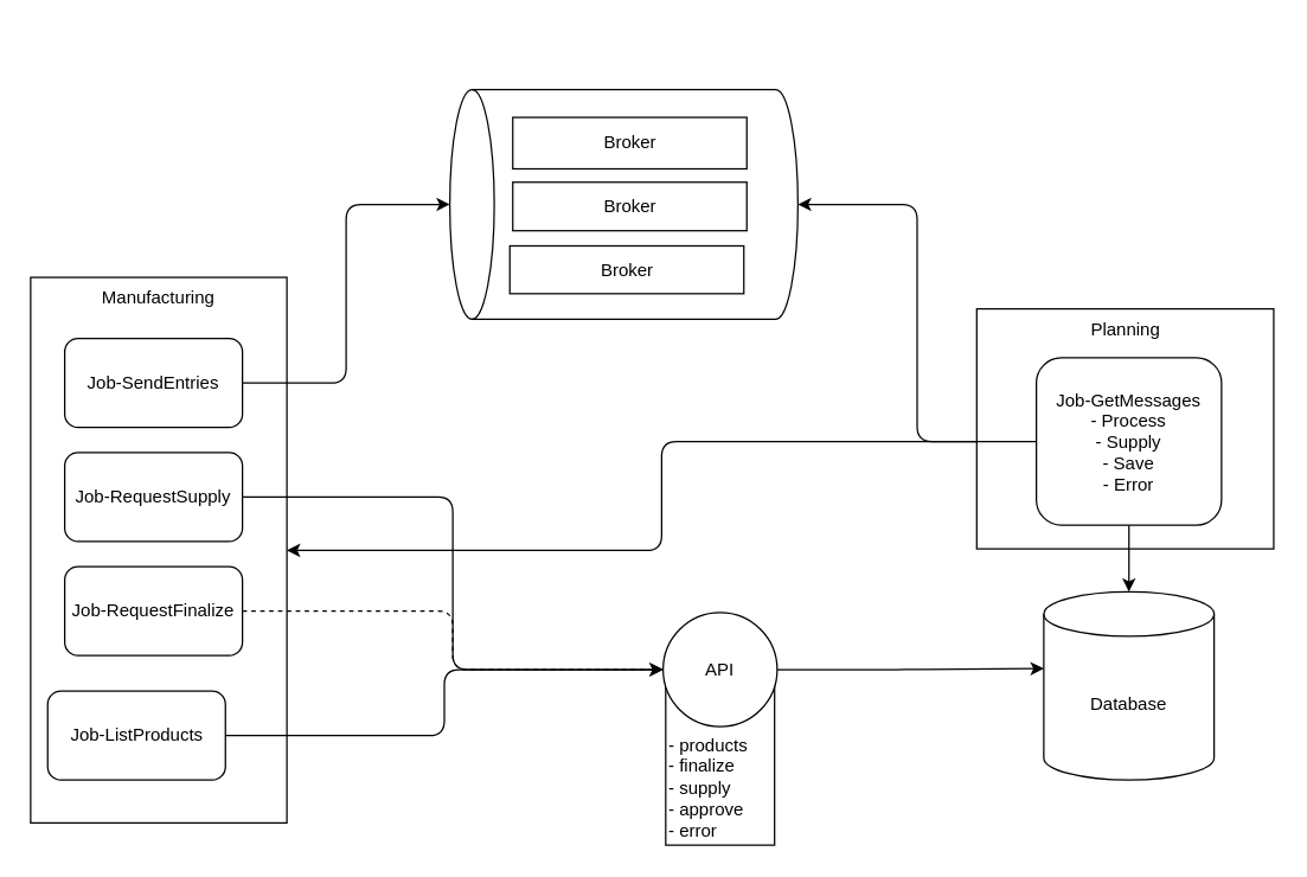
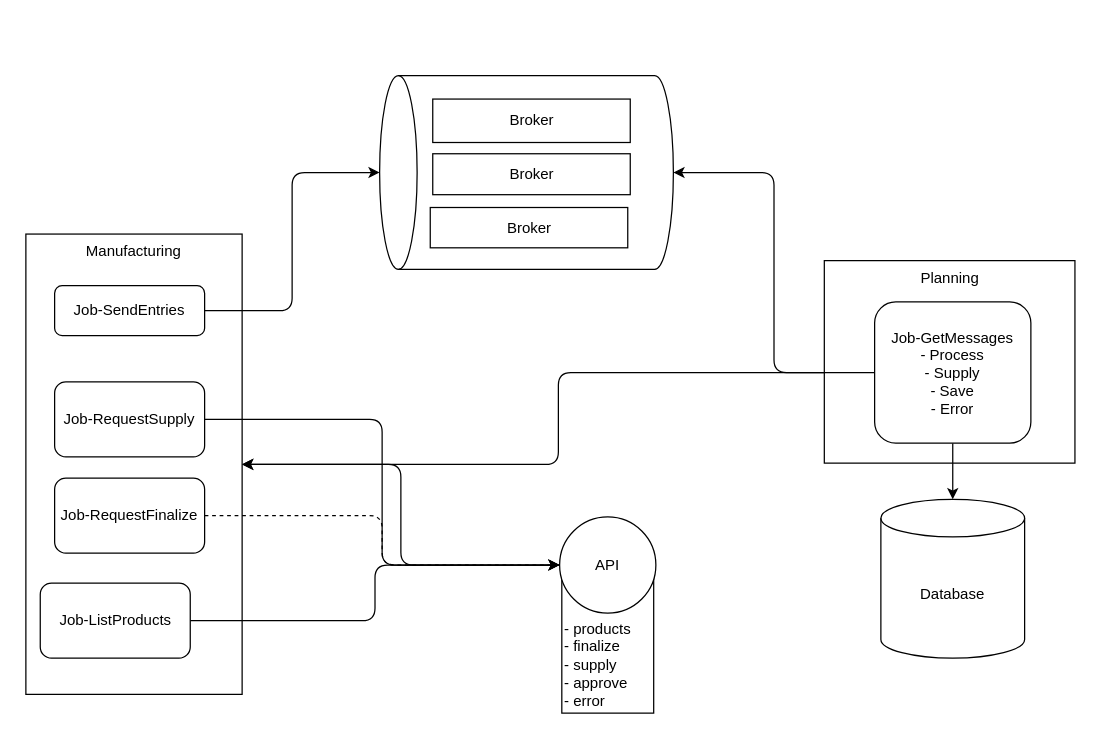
  <mxCell id="0" />
  <mxCell id="1" parent="0" />
  <mxCell id="2" value="- products&lt;br&gt;- finalize&lt;br&gt;- supply&lt;br&gt;- approve&lt;br&gt;- error" style="rounded=0;whiteSpace=wrap;html=1;align=left;verticalAlign=bottom;" vertex="1" parent="1"><mxGeometry x="448.75" y="457" width="73.5" height="113" as="geometry" /></mxCell>
  <mxCell id="3" style="edgeStyle=orthogonalEdgeStyle;html=1;entryX=0.5;entryY=1;entryDx=0;entryDy=0;entryPerimeter=0;" edge="1" parent="1" source="19" target="6"><mxGeometry relative="1" as="geometry" /></mxCell>
  <mxCell id="4" value="Planning" style="rounded=0;whiteSpace=wrap;html=1;horizontal=1;verticalAlign=top;" parent="1" vertex="1"><mxGeometry x="658.75" y="208" width="200.5" height="162" as="geometry" /></mxCell>
  <mxCell id="5" value="Manufacturing" style="rounded=0;whiteSpace=wrap;html=1;horizontal=1;verticalAlign=top;" parent="1" vertex="1"><mxGeometry x="20" y="186.75" width="173" height="368.25" as="geometry" /></mxCell>
  <mxCell id="6" value="" style="shape=cylinder3;whiteSpace=wrap;html=1;boundedLbl=1;backgroundOutline=1;size=15;rotation=-90;" parent="1" vertex="1"><mxGeometry x="343" y="20" width="155" height="235" as="geometry" /></mxCell>
  <mxCell id="7" value="Database" style="shape=cylinder3;whiteSpace=wrap;html=1;boundedLbl=1;backgroundOutline=1;size=15;" parent="1" vertex="1"><mxGeometry x="704" y="399" width="115" height="127" as="geometry" /></mxCell>
  <mxCell id="8" value="Broker" style="rounded=0;whiteSpace=wrap;html=1;" parent="1" vertex="1"><mxGeometry x="345.5" y="78.75" width="158" height="34.75" as="geometry" /></mxCell>
  <mxCell id="9" value="Broker" style="rounded=0;whiteSpace=wrap;html=1;" parent="1" vertex="1"><mxGeometry x="345.5" y="122.5" width="158" height="32.75" as="geometry" /></mxCell>
  <mxCell id="10" value="Broker" style="rounded=0;whiteSpace=wrap;html=1;" parent="1" vertex="1"><mxGeometry x="343.5" y="165.5" width="158" height="32.25" as="geometry" /></mxCell>
  <mxCell id="11" style="edgeStyle=orthogonalEdgeStyle;html=1;entryX=0.5;entryY=0;entryDx=0;entryDy=0;entryPerimeter=0;" parent="1" source="12" target="6" edge="1"><mxGeometry relative="1" as="geometry"><mxPoint x="287" y="233" as="targetPoint" /></mxGeometry></mxCell>
- <mxCell id="12" value="Job-SendEntries" style="rounded=1;whiteSpace=wrap;html=1;" parent="1" vertex="1"><mxGeometry x="43" y="228" width="120" height="60" as="geometry" /></mxCell>
+ <mxCell id="12" value="Job-SendEntries" style="rounded=1;whiteSpace=wrap;html=1;" parent="1" vertex="1"><mxGeometry x="43" y="228" width="120" height="40" as="geometry" /></mxCell>
  <mxCell id="13" style="edgeStyle=orthogonalEdgeStyle;html=1;entryX=0;entryY=0.5;entryDx=0;entryDy=0;" parent="1" source="14" target="21" edge="1"><mxGeometry relative="1" as="geometry" /></mxCell>
  <mxCell id="14" value="Job-RequestSupply" style="rounded=1;whiteSpace=wrap;html=1;" parent="1" vertex="1"><mxGeometry x="43" y="305" width="120" height="60" as="geometry" /></mxCell>
  <mxCell id="15" style="edgeStyle=orthogonalEdgeStyle;html=1;entryX=0;entryY=0.5;entryDx=0;entryDy=0;dashed=1;" parent="1" source="16" target="21" edge="1"><mxGeometry relative="1" as="geometry" /></mxCell>
  <mxCell id="16" value="Job-RequestFinalize" style="rounded=1;whiteSpace=wrap;html=1;" parent="1" vertex="1"><mxGeometry x="43" y="382" width="120" height="60" as="geometry" /></mxCell>
  <mxCell id="17" style="edgeStyle=orthogonalEdgeStyle;html=1;" parent="1" source="19" target="7" edge="1"><mxGeometry relative="1" as="geometry" /></mxCell>
  <mxCell id="18" style="edgeStyle=orthogonalEdgeStyle;html=1;" parent="1" source="19" target="5" edge="1"><mxGeometry relative="1" as="geometry" /></mxCell>
  <mxCell id="19" value="Job-GetMessages&lt;br&gt;- Process&lt;br&gt;- Supply&lt;br&gt;- Save&lt;br&gt;- Error" style="rounded=1;whiteSpace=wrap;html=1;" parent="1" vertex="1"><mxGeometry x="699" y="241" width="125" height="113" as="geometry" /></mxCell>
- <mxCell id="20" style="edgeStyle=orthogonalEdgeStyle;html=1;entryX=0;entryY=0;entryDx=0;entryDy=51.75;entryPerimeter=0;" parent="1" source="21" target="7" edge="1"><mxGeometry relative="1" as="geometry" /></mxCell>
+ <mxCell id="20" style="edgeStyle=orthogonalEdgeStyle;html=1;" parent="1" source="21" target="5" edge="1"><mxGeometry relative="1" as="geometry" /></mxCell>
  <mxCell id="21" value="API" style="ellipse;whiteSpace=wrap;html=1;aspect=fixed;" parent="1" vertex="1"><mxGeometry x="447" y="413" width="77" height="77" as="geometry" /></mxCell>
  <mxCell id="22" style="edgeStyle=orthogonalEdgeStyle;html=1;entryX=0;entryY=0.5;entryDx=0;entryDy=0;" parent="1" source="23" target="21" edge="1"><mxGeometry relative="1" as="geometry" /></mxCell>
  <mxCell id="23" value="Job-ListProducts" style="rounded=1;whiteSpace=wrap;html=1;" parent="1" vertex="1"><mxGeometry x="31.5" y="466" width="120" height="60" as="geometry" /></mxCell>
